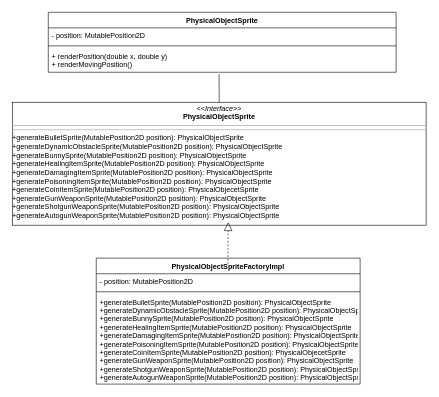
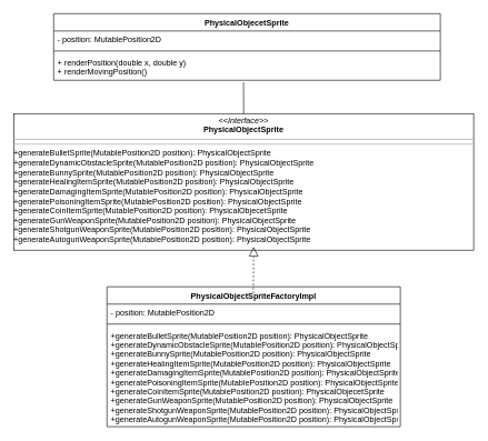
  <mxCell id="0" />
  <mxCell id="1" parent="0" />
- <mxCell id="2" value="PhysicalObjectSprite" style="swimlane;fontStyle=1;align=center;verticalAlign=top;childLayout=stackLayout;horizontal=1;startSize=26;horizontalStack=0;resizeParent=1;resizeParentMax=0;resizeLast=0;collapsible=1;marginBottom=0;" vertex="1" parent="1"><mxGeometry x="80" y="20" width="580" height="100" as="geometry" /></mxCell>
+ <mxCell id="2" value="PhysicalObjecetSprite" style="swimlane;fontStyle=1;align=center;verticalAlign=top;childLayout=stackLayout;horizontal=1;startSize=26;horizontalStack=0;resizeParent=1;resizeParentMax=0;resizeLast=0;collapsible=1;marginBottom=0;" vertex="1" parent="1"><mxGeometry x="80" y="20" width="580" height="100" as="geometry" /></mxCell>
  <mxCell id="3" value="- position: MutablePosition2D" style="text;strokeColor=none;fillColor=none;align=left;verticalAlign=top;spacingLeft=4;spacingRight=4;overflow=hidden;rotatable=0;points=[[0,0.5],[1,0.5]];portConstraint=eastwest;" vertex="1" parent="2"><mxGeometry y="26" width="580" height="26" as="geometry" /></mxCell>
  <mxCell id="4" value="" style="line;strokeWidth=1;fillColor=none;align=left;verticalAlign=middle;spacingTop=-1;spacingLeft=3;spacingRight=3;rotatable=0;labelPosition=right;points=[];portConstraint=eastwest;" vertex="1" parent="2"><mxGeometry y="52" width="580" height="8" as="geometry" /></mxCell>
  <mxCell id="5" value="+ renderPosition(double x, double y)&#10;+ renderMovingPosition()" style="text;strokeColor=none;fillColor=none;align=left;verticalAlign=top;spacingLeft=4;spacingRight=4;overflow=hidden;rotatable=0;points=[[0,0.5],[1,0.5]];portConstraint=eastwest;" vertex="1" parent="2"><mxGeometry y="60" width="580" height="40" as="geometry" /></mxCell>
  <mxCell id="6" value="PhysicalObjectSpriteFactoryImpl" style="swimlane;fontStyle=1;align=center;verticalAlign=top;childLayout=stackLayout;horizontal=1;startSize=26;horizontalStack=0;resizeParent=1;resizeParentMax=0;resizeLast=0;collapsible=1;marginBottom=0;" vertex="1" parent="1"><mxGeometry x="160" y="430" width="440" height="210" as="geometry" /></mxCell>
  <mxCell id="7" value="- position: MutablePosition2D" style="text;strokeColor=none;fillColor=none;align=left;verticalAlign=top;spacingLeft=4;spacingRight=4;overflow=hidden;rotatable=0;points=[[0,0.5],[1,0.5]];portConstraint=eastwest;" vertex="1" parent="6"><mxGeometry y="26" width="440" height="26" as="geometry" /></mxCell>
  <mxCell id="8" value="" style="line;strokeWidth=1;fillColor=none;align=left;verticalAlign=middle;spacingTop=-1;spacingLeft=3;spacingRight=3;rotatable=0;labelPosition=right;points=[];portConstraint=eastwest;" vertex="1" parent="6"><mxGeometry y="52" width="440" height="8" as="geometry" /></mxCell>
  <mxCell id="9" value="+generateBulletSprite(MutablePosition2D position): PhysicalObjectSprite &#10;+generateDynamicObstacleSprite(MutablePosition2D position): PhysicalObjectSprite&#10;+generateBunnySprite(MutablePosition2D position): PhysicalObjectSprite&#10;+generateHealingItemSprite(MutablePosition2D position): PhysicalObjectSprite&#10;+generateDamagingItemSprite(MutablePosition2D position): PhysicalObjectSprite&#10;+generatePoisoningItemSprite(MutablePosition2D position): PhysicalObjectSprite&#10;+generateCoinItemSprite(MutablePosition2D position): PhysicalObjecetSprite&#10;+generateGunWeaponSprite(MutablePosition2D position): PhysicalObjectSprite&#10;+generateShotgunWeaponSprite(MutablePosition2D position): PhysicalObjectSprite&#10;+generateAutogunWeaponSprite(MutablePosition2D position): PhysicalObjectSprite" style="text;strokeColor=none;fillColor=none;align=left;verticalAlign=top;spacingLeft=4;spacingRight=4;overflow=hidden;rotatable=0;points=[[0,0.5],[1,0.5]];portConstraint=eastwest;" vertex="1" parent="6"><mxGeometry y="60" width="440" height="150" as="geometry" /></mxCell>
  <mxCell id="10" value="&lt;p style=&quot;margin: 0px ; margin-top: 4px ; text-align: center&quot;&gt;&lt;i&gt;&amp;lt;&amp;lt;Interface&amp;gt;&amp;gt;&lt;/i&gt;&lt;br&gt;&lt;b&gt;PhysicalObjectSprite&lt;/b&gt;&lt;/p&gt;&lt;hr size=&quot;1&quot;&gt;&lt;hr size=&quot;1&quot;&gt;+&lt;span&gt;generateBulletSprite(MutablePosition2D position):&amp;nbsp;&lt;/span&gt;PhysicalObjectSprite&amp;nbsp;&lt;div&gt;+generateDynamicObstacleSprite(MutablePosition2D position): PhysicalObjectSprite&lt;/div&gt;&lt;div&gt;+generateBunnySprite(MutablePosition2D position): PhysicalObjectSprite&lt;/div&gt;&lt;div&gt;+generateHealingItemSprite(MutablePosition2D position): PhysicalObjectSprite&lt;/div&gt;&lt;div&gt;+generateDamagingItemSprite(MutablePosition2D position): PhysicalObjectSprite&lt;/div&gt;&lt;div&gt;+generatePoisoningItemSprite(MutablePosition2D position): PhysicalObjectSprite&lt;/div&gt;&lt;div&gt;+generateCoinItemSprite(MutablePosition2D position): PhysicalObjecetSprite&lt;/div&gt;&lt;div&gt;+generateGunWeaponSprite(MutablePosition2D position): PhysicalObjectSprite&lt;/div&gt;&lt;div&gt;+generateShotgunWeaponSprite(MutablePosition2D position): PhysicalObjectSprite&lt;/div&gt;&lt;div&gt;+generateAutogunWeaponSprite(MutablePosition2D position): PhysicalObjectSprite&lt;/div&gt;&lt;p style=&quot;margin: 0px ; margin-left: 4px&quot;&gt;&lt;/p&gt;" style="verticalAlign=top;align=left;overflow=fill;fontSize=12;fontFamily=Helvetica;html=1;" vertex="1" parent="1"><mxGeometry x="20" y="170" width="690" height="205" as="geometry" /></mxCell>
  <mxCell id="11" value="" style="endArrow=none;html=1;rounded=0;entryX=0.491;entryY=1.075;entryDx=0;entryDy=0;entryPerimeter=0;exitX=0.5;exitY=0;exitDx=0;exitDy=0;" edge="1" parent="1" source="10" target="5"><mxGeometry width="50" height="50" relative="1" as="geometry"><mxPoint x="290" y="160" as="sourcePoint" /><mxPoint x="340" y="110" as="targetPoint" /></mxGeometry></mxCell>
  <mxCell id="12" value="" style="endArrow=block;dashed=1;endFill=0;endSize=12;html=1;rounded=0;" edge="1" parent="1"><mxGeometry width="160" relative="1" as="geometry"><mxPoint x="379.5" y="440" as="sourcePoint" /><mxPoint x="380" y="370" as="targetPoint" /></mxGeometry></mxCell>
